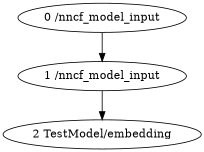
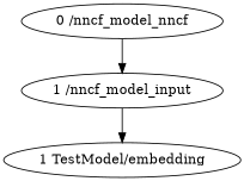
  strict digraph {
    node [type=nncf_model_input]
-   "0 /nncf_model_input"
+   "0 /nncf_model_input" [label="0 /nncf_model_nncf"]
    "1 /nncf_model_input"
-   "2 TestModel/embedding" [scope=TestModel type=embedding]
+   "2 TestModel/embedding" [scope=TestModel type=embedding label="1 TestModel/embedding"]
    "0 /nncf_model_input" -> "1 /nncf_model_input"
    "1 /nncf_model_input" -> "2 TestModel/embedding"
  }
